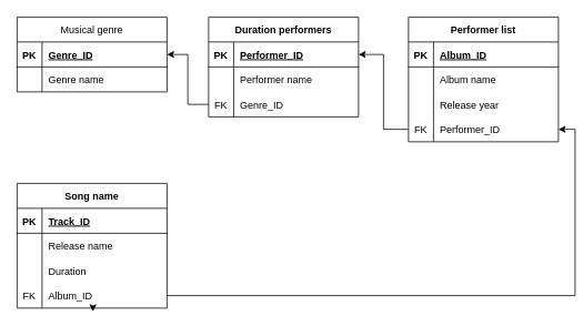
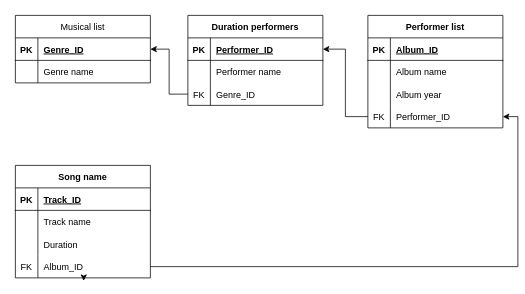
  <mxCell id="0" />
  <mxCell id="1" parent="0" />
- <mxCell id="2" value="Musical genre" style="shape=table;startSize=30;container=1;collapsible=1;childLayout=tableLayout;fixedRows=1;rowLines=0;fontStyle=0;align=center;resizeLast=1;" vertex="1" parent="1"><mxGeometry x="20" y="20" width="180" height="90" as="geometry" /></mxCell>
+ <mxCell id="2" value="Musical list" style="shape=table;startSize=30;container=1;collapsible=1;childLayout=tableLayout;fixedRows=1;rowLines=0;fontStyle=0;align=center;resizeLast=1;" vertex="1" parent="1"><mxGeometry x="20" y="20" width="180" height="90" as="geometry" /></mxCell>
  <mxCell id="3" value="" style="shape=tableRow;horizontal=0;startSize=0;swimlaneHead=0;swimlaneBody=0;fillColor=none;collapsible=0;dropTarget=0;points=[[0,0.5],[1,0.5]];portConstraint=eastwest;top=0;left=0;right=0;bottom=1;" vertex="1" parent="2"><mxGeometry y="30" width="180" height="30" as="geometry" /></mxCell>
  <mxCell id="4" value="PK" style="shape=partialRectangle;connectable=0;fillColor=none;top=0;left=0;bottom=0;right=0;fontStyle=1;overflow=hidden;" vertex="1" parent="3"><mxGeometry width="30" height="30" as="geometry"><mxRectangle width="30" height="30" as="alternateBounds" /></mxGeometry></mxCell>
  <mxCell id="5" value="Genre_ID" style="shape=partialRectangle;connectable=0;fillColor=none;top=0;left=0;bottom=0;right=0;align=left;spacingLeft=6;fontStyle=5;overflow=hidden;" vertex="1" parent="3"><mxGeometry x="30" width="150" height="30" as="geometry"><mxRectangle width="150" height="30" as="alternateBounds" /></mxGeometry></mxCell>
  <mxCell id="6" value="" style="shape=tableRow;horizontal=0;startSize=0;swimlaneHead=0;swimlaneBody=0;fillColor=none;collapsible=0;dropTarget=0;points=[[0,0.5],[1,0.5]];portConstraint=eastwest;top=0;left=0;right=0;bottom=0;" vertex="1" parent="2"><mxGeometry y="60" width="180" height="30" as="geometry" /></mxCell>
  <mxCell id="7" value="" style="shape=partialRectangle;connectable=0;fillColor=none;top=0;left=0;bottom=0;right=0;editable=1;overflow=hidden;" vertex="1" parent="6"><mxGeometry width="30" height="30" as="geometry"><mxRectangle width="30" height="30" as="alternateBounds" /></mxGeometry></mxCell>
  <mxCell id="8" value="Genre name" style="shape=partialRectangle;connectable=0;fillColor=none;top=0;left=0;bottom=0;right=0;align=left;spacingLeft=6;overflow=hidden;" vertex="1" parent="6"><mxGeometry x="30" width="150" height="30" as="geometry"><mxRectangle width="150" height="30" as="alternateBounds" /></mxGeometry></mxCell>
  <mxCell id="9" value="Duration performers" style="shape=table;startSize=30;container=1;collapsible=1;childLayout=tableLayout;fixedRows=1;rowLines=0;fontStyle=1;align=center;resizeLast=1;" vertex="1" parent="1"><mxGeometry x="250" y="20" width="180" height="120" as="geometry" /></mxCell>
  <mxCell id="10" value="" style="shape=tableRow;horizontal=0;startSize=0;swimlaneHead=0;swimlaneBody=0;fillColor=none;collapsible=0;dropTarget=0;points=[[0,0.5],[1,0.5]];portConstraint=eastwest;top=0;left=0;right=0;bottom=1;" vertex="1" parent="9"><mxGeometry y="30" width="180" height="30" as="geometry" /></mxCell>
  <mxCell id="11" value="PK" style="shape=partialRectangle;connectable=0;fillColor=none;top=0;left=0;bottom=0;right=0;fontStyle=1;overflow=hidden;" vertex="1" parent="10"><mxGeometry width="30" height="30" as="geometry"><mxRectangle width="30" height="30" as="alternateBounds" /></mxGeometry></mxCell>
  <mxCell id="12" value="Performer_ID" style="shape=partialRectangle;connectable=0;fillColor=none;top=0;left=0;bottom=0;right=0;align=left;spacingLeft=6;fontStyle=5;overflow=hidden;" vertex="1" parent="10"><mxGeometry x="30" width="150" height="30" as="geometry"><mxRectangle width="150" height="30" as="alternateBounds" /></mxGeometry></mxCell>
  <mxCell id="13" value="" style="shape=tableRow;horizontal=0;startSize=0;swimlaneHead=0;swimlaneBody=0;fillColor=none;collapsible=0;dropTarget=0;points=[[0,0.5],[1,0.5]];portConstraint=eastwest;top=0;left=0;right=0;bottom=0;" vertex="1" parent="9"><mxGeometry y="60" width="180" height="30" as="geometry" /></mxCell>
  <mxCell id="14" value="" style="shape=partialRectangle;connectable=0;fillColor=none;top=0;left=0;bottom=0;right=0;editable=1;overflow=hidden;" vertex="1" parent="13"><mxGeometry width="30" height="30" as="geometry"><mxRectangle width="30" height="30" as="alternateBounds" /></mxGeometry></mxCell>
  <mxCell id="15" value="Performer name" style="shape=partialRectangle;connectable=0;fillColor=none;top=0;left=0;bottom=0;right=0;align=left;spacingLeft=6;overflow=hidden;" vertex="1" parent="13"><mxGeometry x="30" width="150" height="30" as="geometry"><mxRectangle width="150" height="30" as="alternateBounds" /></mxGeometry></mxCell>
  <mxCell id="16" value="" style="shape=tableRow;horizontal=0;startSize=0;swimlaneHead=0;swimlaneBody=0;fillColor=none;collapsible=0;dropTarget=0;points=[[0,0.5],[1,0.5]];portConstraint=eastwest;top=0;left=0;right=0;bottom=0;" vertex="1" parent="9"><mxGeometry y="90" width="180" height="30" as="geometry" /></mxCell>
  <mxCell id="17" value="FK" style="shape=partialRectangle;connectable=0;fillColor=none;top=0;left=0;bottom=0;right=0;editable=1;overflow=hidden;" vertex="1" parent="16"><mxGeometry width="30" height="30" as="geometry"><mxRectangle width="30" height="30" as="alternateBounds" /></mxGeometry></mxCell>
  <mxCell id="18" value="Genre_ID" style="shape=partialRectangle;connectable=0;fillColor=none;top=0;left=0;bottom=0;right=0;align=left;spacingLeft=6;overflow=hidden;" vertex="1" parent="16"><mxGeometry x="30" width="150" height="30" as="geometry"><mxRectangle width="150" height="30" as="alternateBounds" /></mxGeometry></mxCell>
  <mxCell id="19" value="Performer list" style="shape=table;startSize=30;container=1;collapsible=1;childLayout=tableLayout;fixedRows=1;rowLines=0;fontStyle=1;align=center;resizeLast=1;" vertex="1" parent="1"><mxGeometry x="490" y="20" width="180" height="150" as="geometry" /></mxCell>
  <mxCell id="20" value="" style="shape=tableRow;horizontal=0;startSize=0;swimlaneHead=0;swimlaneBody=0;fillColor=none;collapsible=0;dropTarget=0;points=[[0,0.5],[1,0.5]];portConstraint=eastwest;top=0;left=0;right=0;bottom=1;" vertex="1" parent="19"><mxGeometry y="30" width="180" height="30" as="geometry" /></mxCell>
  <mxCell id="21" value="PK" style="shape=partialRectangle;connectable=0;fillColor=none;top=0;left=0;bottom=0;right=0;fontStyle=1;overflow=hidden;" vertex="1" parent="20"><mxGeometry width="30" height="30" as="geometry"><mxRectangle width="30" height="30" as="alternateBounds" /></mxGeometry></mxCell>
  <mxCell id="22" value="Album_ID" style="shape=partialRectangle;connectable=0;fillColor=none;top=0;left=0;bottom=0;right=0;align=left;spacingLeft=6;fontStyle=5;overflow=hidden;" vertex="1" parent="20"><mxGeometry x="30" width="150" height="30" as="geometry"><mxRectangle width="150" height="30" as="alternateBounds" /></mxGeometry></mxCell>
  <mxCell id="23" value="" style="shape=tableRow;horizontal=0;startSize=0;swimlaneHead=0;swimlaneBody=0;fillColor=none;collapsible=0;dropTarget=0;points=[[0,0.5],[1,0.5]];portConstraint=eastwest;top=0;left=0;right=0;bottom=0;" vertex="1" parent="19"><mxGeometry y="60" width="180" height="30" as="geometry" /></mxCell>
  <mxCell id="24" value="" style="shape=partialRectangle;connectable=0;fillColor=none;top=0;left=0;bottom=0;right=0;editable=1;overflow=hidden;" vertex="1" parent="23"><mxGeometry width="30" height="30" as="geometry"><mxRectangle width="30" height="30" as="alternateBounds" /></mxGeometry></mxCell>
  <mxCell id="25" value="Album name" style="shape=partialRectangle;connectable=0;fillColor=none;top=0;left=0;bottom=0;right=0;align=left;spacingLeft=6;overflow=hidden;" vertex="1" parent="23"><mxGeometry x="30" width="150" height="30" as="geometry"><mxRectangle width="150" height="30" as="alternateBounds" /></mxGeometry></mxCell>
  <mxCell id="26" value="" style="shape=tableRow;horizontal=0;startSize=0;swimlaneHead=0;swimlaneBody=0;fillColor=none;collapsible=0;dropTarget=0;points=[[0,0.5],[1,0.5]];portConstraint=eastwest;top=0;left=0;right=0;bottom=0;" vertex="1" parent="19"><mxGeometry y="90" width="180" height="30" as="geometry" /></mxCell>
  <mxCell id="27" value="" style="shape=partialRectangle;connectable=0;fillColor=none;top=0;left=0;bottom=0;right=0;editable=1;overflow=hidden;" vertex="1" parent="26"><mxGeometry width="30" height="30" as="geometry"><mxRectangle width="30" height="30" as="alternateBounds" /></mxGeometry></mxCell>
- <mxCell id="28" value="Release year" style="shape=partialRectangle;connectable=0;fillColor=none;top=0;left=0;bottom=0;right=0;align=left;spacingLeft=6;overflow=hidden;" vertex="1" parent="26"><mxGeometry x="30" width="150" height="30" as="geometry"><mxRectangle width="150" height="30" as="alternateBounds" /></mxGeometry></mxCell>
+ <mxCell id="28" value="Album year" style="shape=partialRectangle;connectable=0;fillColor=none;top=0;left=0;bottom=0;right=0;align=left;spacingLeft=6;overflow=hidden;" vertex="1" parent="26"><mxGeometry x="30" width="150" height="30" as="geometry"><mxRectangle width="150" height="30" as="alternateBounds" /></mxGeometry></mxCell>
  <mxCell id="29" value="" style="shape=tableRow;horizontal=0;startSize=0;swimlaneHead=0;swimlaneBody=0;fillColor=none;collapsible=0;dropTarget=0;points=[[0,0.5],[1,0.5]];portConstraint=eastwest;top=0;left=0;right=0;bottom=0;" vertex="1" parent="19"><mxGeometry y="120" width="180" height="30" as="geometry" /></mxCell>
  <mxCell id="30" value="FK" style="shape=partialRectangle;connectable=0;fillColor=none;top=0;left=0;bottom=0;right=0;editable=1;overflow=hidden;" vertex="1" parent="29"><mxGeometry width="30" height="30" as="geometry"><mxRectangle width="30" height="30" as="alternateBounds" /></mxGeometry></mxCell>
  <mxCell id="31" value="Performer_ID" style="shape=partialRectangle;connectable=0;fillColor=none;top=0;left=0;bottom=0;right=0;align=left;spacingLeft=6;overflow=hidden;" vertex="1" parent="29"><mxGeometry x="30" width="150" height="30" as="geometry"><mxRectangle width="150" height="30" as="alternateBounds" /></mxGeometry></mxCell>
  <mxCell id="32" value="Song name" style="shape=table;startSize=30;container=1;collapsible=1;childLayout=tableLayout;fixedRows=1;rowLines=0;fontStyle=1;align=center;resizeLast=1;" vertex="1" parent="1"><mxGeometry x="20" y="220" width="180" height="150" as="geometry" /></mxCell>
  <mxCell id="33" value="" style="shape=tableRow;horizontal=0;startSize=0;swimlaneHead=0;swimlaneBody=0;fillColor=none;collapsible=0;dropTarget=0;points=[[0,0.5],[1,0.5]];portConstraint=eastwest;top=0;left=0;right=0;bottom=1;" vertex="1" parent="32"><mxGeometry y="30" width="180" height="30" as="geometry" /></mxCell>
  <mxCell id="34" value="PK" style="shape=partialRectangle;connectable=0;fillColor=none;top=0;left=0;bottom=0;right=0;fontStyle=1;overflow=hidden;" vertex="1" parent="33"><mxGeometry width="30" height="30" as="geometry"><mxRectangle width="30" height="30" as="alternateBounds" /></mxGeometry></mxCell>
  <mxCell id="35" value="Track_ID" style="shape=partialRectangle;connectable=0;fillColor=none;top=0;left=0;bottom=0;right=0;align=left;spacingLeft=6;fontStyle=5;overflow=hidden;" vertex="1" parent="33"><mxGeometry x="30" width="150" height="30" as="geometry"><mxRectangle width="150" height="30" as="alternateBounds" /></mxGeometry></mxCell>
  <mxCell id="36" value="" style="shape=tableRow;horizontal=0;startSize=0;swimlaneHead=0;swimlaneBody=0;fillColor=none;collapsible=0;dropTarget=0;points=[[0,0.5],[1,0.5]];portConstraint=eastwest;top=0;left=0;right=0;bottom=0;" vertex="1" parent="32"><mxGeometry y="60" width="180" height="30" as="geometry" /></mxCell>
  <mxCell id="37" value="" style="shape=partialRectangle;connectable=0;fillColor=none;top=0;left=0;bottom=0;right=0;editable=1;overflow=hidden;" vertex="1" parent="36"><mxGeometry width="30" height="30" as="geometry"><mxRectangle width="30" height="30" as="alternateBounds" /></mxGeometry></mxCell>
- <mxCell id="38" value="Release name" style="shape=partialRectangle;connectable=0;fillColor=none;top=0;left=0;bottom=0;right=0;align=left;spacingLeft=6;overflow=hidden;" vertex="1" parent="36"><mxGeometry x="30" width="150" height="30" as="geometry"><mxRectangle width="150" height="30" as="alternateBounds" /></mxGeometry></mxCell>
+ <mxCell id="38" value="Track name" style="shape=partialRectangle;connectable=0;fillColor=none;top=0;left=0;bottom=0;right=0;align=left;spacingLeft=6;overflow=hidden;" vertex="1" parent="36"><mxGeometry x="30" width="150" height="30" as="geometry"><mxRectangle width="150" height="30" as="alternateBounds" /></mxGeometry></mxCell>
  <mxCell id="39" value="" style="shape=tableRow;horizontal=0;startSize=0;swimlaneHead=0;swimlaneBody=0;fillColor=none;collapsible=0;dropTarget=0;points=[[0,0.5],[1,0.5]];portConstraint=eastwest;top=0;left=0;right=0;bottom=0;" vertex="1" parent="32"><mxGeometry y="90" width="180" height="30" as="geometry" /></mxCell>
  <mxCell id="40" value="" style="shape=partialRectangle;connectable=0;fillColor=none;top=0;left=0;bottom=0;right=0;editable=1;overflow=hidden;" vertex="1" parent="39"><mxGeometry width="30" height="30" as="geometry"><mxRectangle width="30" height="30" as="alternateBounds" /></mxGeometry></mxCell>
  <mxCell id="41" value="Duration" style="shape=partialRectangle;connectable=0;fillColor=none;top=0;left=0;bottom=0;right=0;align=left;spacingLeft=6;overflow=hidden;" vertex="1" parent="39"><mxGeometry x="30" width="150" height="30" as="geometry"><mxRectangle width="150" height="30" as="alternateBounds" /></mxGeometry></mxCell>
  <mxCell id="42" value="" style="shape=tableRow;horizontal=0;startSize=0;swimlaneHead=0;swimlaneBody=0;fillColor=none;collapsible=0;dropTarget=0;points=[[0,0.5],[1,0.5]];portConstraint=eastwest;top=0;left=0;right=0;bottom=0;" vertex="1" parent="32"><mxGeometry y="120" width="180" height="30" as="geometry" /></mxCell>
  <mxCell id="43" value="FK" style="shape=partialRectangle;connectable=0;fillColor=none;top=0;left=0;bottom=0;right=0;editable=1;overflow=hidden;" vertex="1" parent="42"><mxGeometry width="30" height="30" as="geometry"><mxRectangle width="30" height="30" as="alternateBounds" /></mxGeometry></mxCell>
  <mxCell id="44" value="Album_ID" style="shape=partialRectangle;connectable=0;fillColor=none;top=0;left=0;bottom=0;right=0;align=left;spacingLeft=6;overflow=hidden;" vertex="1" parent="42"><mxGeometry x="30" width="150" height="30" as="geometry"><mxRectangle width="150" height="30" as="alternateBounds" /></mxGeometry></mxCell>
  <mxCell id="45" style="edgeStyle=orthogonalEdgeStyle;rounded=0;orthogonalLoop=1;jettySize=auto;html=1;exitX=0.5;exitY=1;exitDx=0;exitDy=0;entryX=0.506;entryY=1.133;entryDx=0;entryDy=0;entryPerimeter=0;" edge="1" parent="32" source="32" target="42"><mxGeometry relative="1" as="geometry" /></mxCell>
  <mxCell id="46" style="edgeStyle=orthogonalEdgeStyle;rounded=0;orthogonalLoop=1;jettySize=auto;html=1;entryX=1;entryY=0.5;entryDx=0;entryDy=0;" edge="1" parent="1" source="16" target="3"><mxGeometry relative="1" as="geometry" /></mxCell>
  <mxCell id="47" style="edgeStyle=orthogonalEdgeStyle;rounded=0;orthogonalLoop=1;jettySize=auto;html=1;entryX=1;entryY=0.5;entryDx=0;entryDy=0;" edge="1" parent="1" source="29" target="10"><mxGeometry relative="1" as="geometry" /></mxCell>
  <mxCell id="48" style="edgeStyle=orthogonalEdgeStyle;rounded=0;orthogonalLoop=1;jettySize=auto;html=1;entryX=1;entryY=0.5;entryDx=0;entryDy=0;" edge="1" parent="1" source="42" target="29"><mxGeometry relative="1" as="geometry" /></mxCell>
